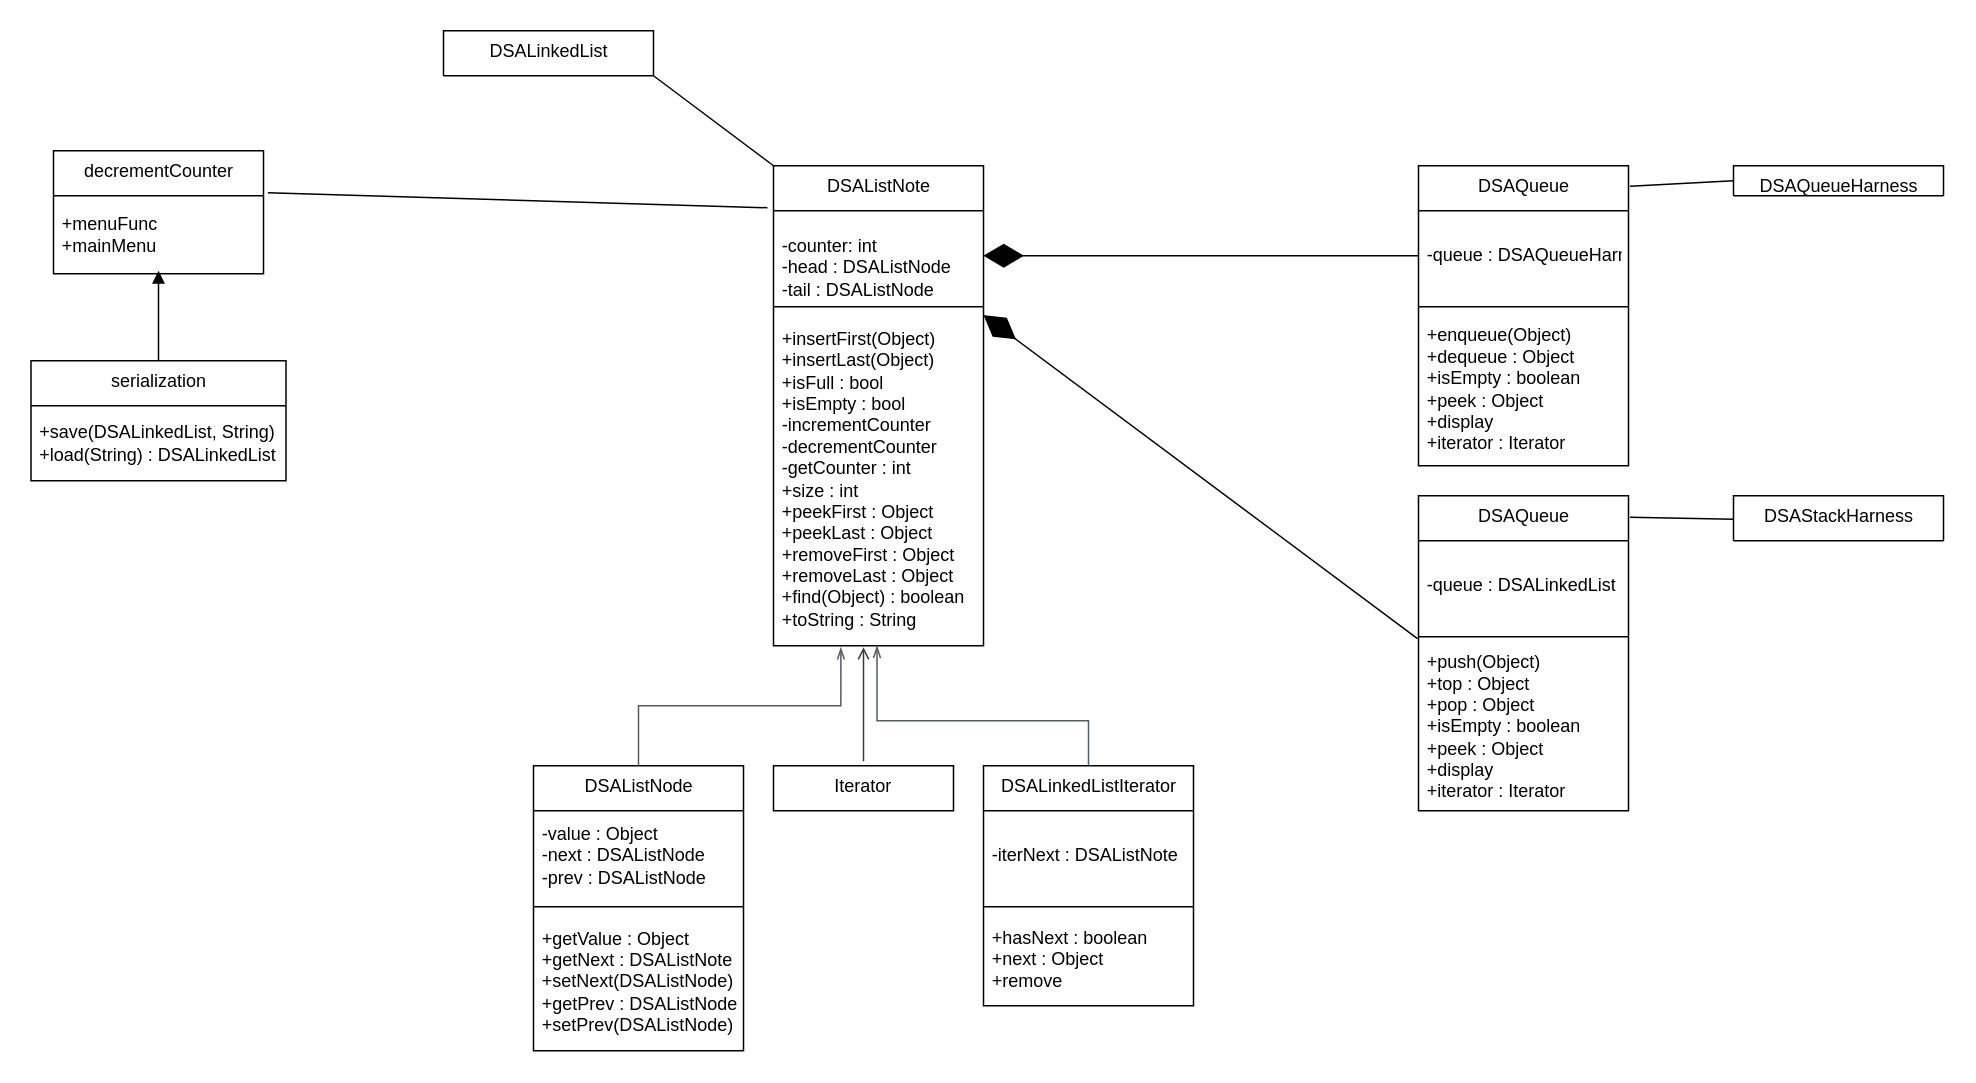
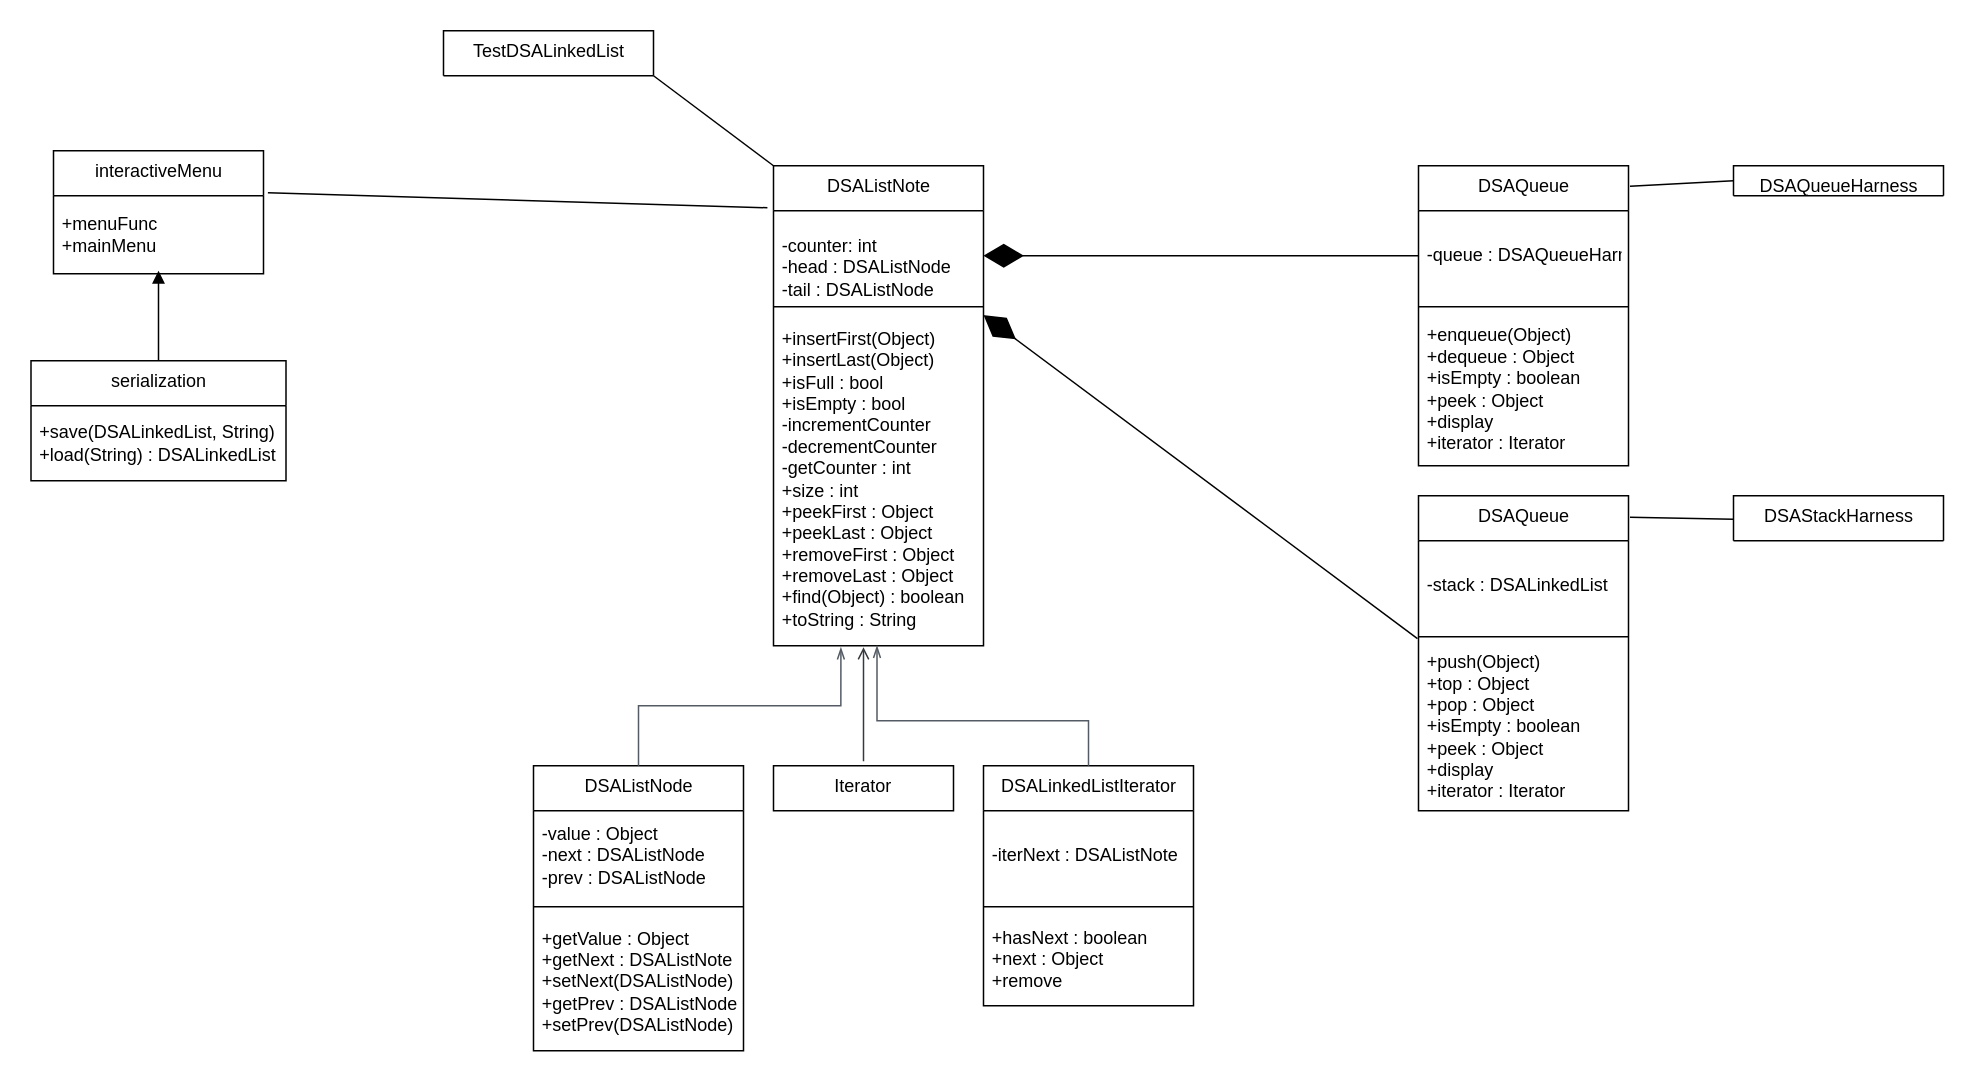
  <mxCell id="0" />
  <mxCell id="1" parent="0" />
  <mxCell id="2" value="DSAListNote" style="swimlane;fontStyle=0;align=center;verticalAlign=top;childLayout=stackLayout;horizontal=1;startSize=30;horizontalStack=0;resizeParent=1;resizeParentMax=0;resizeLast=0;collapsible=0;marginBottom=0;html=1;" parent="1" vertex="1"><mxGeometry x="515" y="110" width="140" height="320" as="geometry" /></mxCell>
  <mxCell id="3" value="&lt;br&gt;-counter: int&amp;nbsp;&lt;br&gt;-head : DSAListNode&lt;br&gt;-tail : DSAListNode" style="text;html=1;strokeColor=none;fillColor=none;align=left;verticalAlign=middle;spacingLeft=4;spacingRight=4;overflow=hidden;rotatable=0;points=[[0,0.5],[1,0.5]];portConstraint=eastwest;" parent="2" vertex="1"><mxGeometry y="30" width="140" height="60" as="geometry" /></mxCell>
  <mxCell id="4" value="" style="line;strokeWidth=1;fillColor=none;align=left;verticalAlign=middle;spacingTop=-1;spacingLeft=3;spacingRight=3;rotatable=0;labelPosition=right;points=[];portConstraint=eastwest;" parent="2" vertex="1"><mxGeometry y="90" width="140" height="8" as="geometry" /></mxCell>
  <mxCell id="5" value="+insertFirst(Object)&lt;br&gt;+insertLast(Object)&lt;br&gt;+isFull : bool&lt;br&gt;+isEmpty : bool&lt;br&gt;-incrementCounter&lt;br&gt;-decrementCounter&lt;br&gt;-getCounter : int&lt;br&gt;+size : int&lt;br&gt;+peekFirst : Object&lt;br&gt;+peekLast : Object&lt;br&gt;+removeFirst : Object&lt;br&gt;+removeLast : Object&lt;br&gt;+find(Object) : boolean&lt;br&gt;+toString : String" style="text;html=1;strokeColor=none;fillColor=none;align=left;verticalAlign=middle;spacingLeft=4;spacingRight=4;overflow=hidden;rotatable=0;points=[[0,0.5],[1,0.5]];portConstraint=eastwest;" parent="2" vertex="1"><mxGeometry y="98" width="140" height="222" as="geometry" /></mxCell>
  <mxCell id="6" value="DSAListNode" style="swimlane;fontStyle=0;align=center;verticalAlign=top;childLayout=stackLayout;horizontal=1;startSize=30;horizontalStack=0;resizeParent=1;resizeParentMax=0;resizeLast=0;collapsible=0;marginBottom=0;html=1;" parent="1" vertex="1"><mxGeometry x="355" y="510" width="140" height="190" as="geometry" /></mxCell>
  <mxCell id="7" value="-value : Object&lt;br&gt;-next : DSAListNode&lt;br&gt;-prev : DSAListNode" style="text;html=1;strokeColor=none;fillColor=none;align=left;verticalAlign=middle;spacingLeft=4;spacingRight=4;overflow=hidden;rotatable=0;points=[[0,0.5],[1,0.5]];portConstraint=eastwest;" parent="6" vertex="1"><mxGeometry y="30" width="140" height="60" as="geometry" /></mxCell>
  <mxCell id="8" value="" style="line;strokeWidth=1;fillColor=none;align=left;verticalAlign=middle;spacingTop=-1;spacingLeft=3;spacingRight=3;rotatable=0;labelPosition=right;points=[];portConstraint=eastwest;" parent="6" vertex="1"><mxGeometry y="90" width="140" height="8" as="geometry" /></mxCell>
  <mxCell id="9" value="+getValue : Object&lt;br&gt;+getNext : DSAListNote&lt;br&gt;+setNext(DSAListNode)&lt;br&gt;+getPrev : DSAListNode&lt;br&gt;+setPrev(DSAListNode)" style="text;html=1;strokeColor=none;fillColor=none;align=left;verticalAlign=middle;spacingLeft=4;spacingRight=4;overflow=hidden;rotatable=0;points=[[0,0.5],[1,0.5]];portConstraint=eastwest;" parent="6" vertex="1"><mxGeometry y="98" width="140" height="92" as="geometry" /></mxCell>
  <mxCell id="10" value="Iterator" style="shape=note2;boundedLbl=1;whiteSpace=wrap;html=1;size=0;verticalAlign=top;align=center;" parent="1" vertex="1"><mxGeometry x="515" y="510" width="120" height="30" as="geometry" /></mxCell>
  <mxCell id="11" value="DSALinkedListIterator" style="swimlane;fontStyle=0;align=center;verticalAlign=top;childLayout=stackLayout;horizontal=1;startSize=30;horizontalStack=0;resizeParent=1;resizeParentMax=0;resizeLast=0;collapsible=0;marginBottom=0;html=1;" parent="1" vertex="1"><mxGeometry x="655" y="510" width="140" height="160" as="geometry" /></mxCell>
  <mxCell id="12" value="-iterNext : DSAListNote" style="text;html=1;strokeColor=none;fillColor=none;align=left;verticalAlign=middle;spacingLeft=4;spacingRight=4;overflow=hidden;rotatable=0;points=[[0,0.5],[1,0.5]];portConstraint=eastwest;" parent="11" vertex="1"><mxGeometry y="30" width="140" height="60" as="geometry" /></mxCell>
  <mxCell id="13" value="" style="line;strokeWidth=1;fillColor=none;align=left;verticalAlign=middle;spacingTop=-1;spacingLeft=3;spacingRight=3;rotatable=0;labelPosition=right;points=[];portConstraint=eastwest;" parent="11" vertex="1"><mxGeometry y="90" width="140" height="8" as="geometry" /></mxCell>
  <mxCell id="14" value="+hasNext : boolean&lt;br&gt;+next : Object&lt;br&gt;+remove&amp;nbsp;" style="text;html=1;strokeColor=none;fillColor=none;align=left;verticalAlign=middle;spacingLeft=4;spacingRight=4;overflow=hidden;rotatable=0;points=[[0,0.5],[1,0.5]];portConstraint=eastwest;" parent="11" vertex="1"><mxGeometry y="98" width="140" height="62" as="geometry" /></mxCell>
- <mxCell id="15" value="DSALinkedList" style="swimlane;fontStyle=0;align=center;verticalAlign=top;childLayout=stackLayout;horizontal=1;startSize=30;horizontalStack=0;resizeParent=1;resizeParentMax=0;resizeLast=0;collapsible=0;marginBottom=0;html=1;" parent="1" vertex="1"><mxGeometry x="295" y="20" width="140" height="30" as="geometry" /></mxCell>
+ <mxCell id="15" value="TestDSALinkedList" style="swimlane;fontStyle=0;align=center;verticalAlign=top;childLayout=stackLayout;horizontal=1;startSize=30;horizontalStack=0;resizeParent=1;resizeParentMax=0;resizeLast=0;collapsible=0;marginBottom=0;html=1;" parent="1" vertex="1"><mxGeometry x="295" y="20" width="140" height="30" as="geometry" /></mxCell>
  <mxCell id="16" value="" style="endArrow=none;html=1;entryX=1;entryY=0.5;entryDx=0;entryDy=0;exitX=0;exitY=0;exitDx=0;exitDy=0;" parent="1" source="2" edge="1"><mxGeometry width="50" height="50" relative="1" as="geometry"><mxPoint x="615" y="390" as="sourcePoint" /><mxPoint x="435" y="50" as="targetPoint" /></mxGeometry></mxCell>
  <mxCell id="17" value="DSAQueue" style="swimlane;fontStyle=0;align=center;verticalAlign=top;childLayout=stackLayout;horizontal=1;startSize=30;horizontalStack=0;resizeParent=1;resizeParentMax=0;resizeLast=0;collapsible=0;marginBottom=0;html=1;" parent="1" vertex="1"><mxGeometry x="945" y="110" width="140" height="200" as="geometry" /></mxCell>
  <mxCell id="18" value="-queue : DSAQueueHarness" style="text;html=1;strokeColor=none;fillColor=none;align=left;verticalAlign=middle;spacingLeft=4;spacingRight=4;overflow=hidden;rotatable=0;points=[[0,0.5],[1,0.5]];portConstraint=eastwest;" parent="17" vertex="1"><mxGeometry y="30" width="140" height="60" as="geometry" /></mxCell>
  <mxCell id="19" value="" style="line;strokeWidth=1;fillColor=none;align=left;verticalAlign=middle;spacingTop=-1;spacingLeft=3;spacingRight=3;rotatable=0;labelPosition=right;points=[];portConstraint=eastwest;" parent="17" vertex="1"><mxGeometry y="90" width="140" height="8" as="geometry" /></mxCell>
  <mxCell id="20" value="+enqueue(Object)&lt;br&gt;+dequeue : Object&lt;br&gt;+isEmpty : boolean&lt;br&gt;+peek : Object&lt;br&gt;+display&lt;br&gt;+iterator : Iterator" style="text;html=1;strokeColor=none;fillColor=none;align=left;verticalAlign=middle;spacingLeft=4;spacingRight=4;overflow=hidden;rotatable=0;points=[[0,0.5],[1,0.5]];portConstraint=eastwest;" parent="17" vertex="1"><mxGeometry y="98" width="140" height="102" as="geometry" /></mxCell>
  <mxCell id="21" value="" style="endArrow=diamondThin;endFill=1;endSize=24;html=1;entryX=1;entryY=0.5;entryDx=0;entryDy=0;exitX=0;exitY=0.5;exitDx=0;exitDy=0;" parent="1" source="18" target="3" edge="1"><mxGeometry width="160" relative="1" as="geometry"><mxPoint x="675" y="330" as="sourcePoint" /><mxPoint x="835" y="330" as="targetPoint" /></mxGeometry></mxCell>
  <mxCell id="22" value="DSAQueue" style="swimlane;fontStyle=0;align=center;verticalAlign=top;childLayout=stackLayout;horizontal=1;startSize=30;horizontalStack=0;resizeParent=1;resizeParentMax=0;resizeLast=0;collapsible=0;marginBottom=0;html=1;" parent="1" vertex="1"><mxGeometry x="945" y="330" width="140" height="210" as="geometry" /></mxCell>
- <mxCell id="23" value="-queue : DSALinkedList" style="text;html=1;strokeColor=none;fillColor=none;align=left;verticalAlign=middle;spacingLeft=4;spacingRight=4;overflow=hidden;rotatable=0;points=[[0,0.5],[1,0.5]];portConstraint=eastwest;" parent="22" vertex="1"><mxGeometry y="30" width="140" height="60" as="geometry" /></mxCell>
+ <mxCell id="23" value="-stack : DSALinkedList" style="text;html=1;strokeColor=none;fillColor=none;align=left;verticalAlign=middle;spacingLeft=4;spacingRight=4;overflow=hidden;rotatable=0;points=[[0,0.5],[1,0.5]];portConstraint=eastwest;" parent="22" vertex="1"><mxGeometry y="30" width="140" height="60" as="geometry" /></mxCell>
  <mxCell id="24" value="" style="line;strokeWidth=1;fillColor=none;align=left;verticalAlign=middle;spacingTop=-1;spacingLeft=3;spacingRight=3;rotatable=0;labelPosition=right;points=[];portConstraint=eastwest;" parent="22" vertex="1"><mxGeometry y="90" width="140" height="8" as="geometry" /></mxCell>
  <mxCell id="25" value="+push(Object)&lt;br&gt;+top : Object&lt;br&gt;+pop : Object&lt;br&gt;+isEmpty : boolean&lt;br&gt;+peek : Object&lt;br&gt;+display&lt;br&gt;+iterator : Iterator" style="text;html=1;strokeColor=none;fillColor=none;align=left;verticalAlign=middle;spacingLeft=4;spacingRight=4;overflow=hidden;rotatable=0;points=[[0,0.5],[1,0.5]];portConstraint=eastwest;" parent="22" vertex="1"><mxGeometry y="98" width="140" height="112" as="geometry" /></mxCell>
  <mxCell id="26" value="" style="endArrow=diamondThin;endFill=1;endSize=24;html=1;entryX=1;entryY=0.5;entryDx=0;entryDy=0;exitX=-0.005;exitY=-0.025;exitDx=0;exitDy=0;exitPerimeter=0;" parent="1" source="25" edge="1"><mxGeometry width="160" relative="1" as="geometry"><mxPoint x="945" y="209.58" as="sourcePoint" /><mxPoint x="655" y="209.58" as="targetPoint" /></mxGeometry></mxCell>
  <mxCell id="27" value="DSAQueueHarness" style="swimlane;fontStyle=0;align=center;verticalAlign=top;childLayout=stackLayout;horizontal=1;startSize=30;horizontalStack=0;resizeParent=1;resizeParentMax=0;resizeLast=0;collapsible=0;marginBottom=0;html=1;" parent="1" vertex="1"><mxGeometry x="1155" y="110" width="140" height="20" as="geometry" /></mxCell>
  <mxCell id="28" value="DSAStackHarness" style="swimlane;fontStyle=0;align=center;verticalAlign=top;childLayout=stackLayout;horizontal=1;startSize=30;horizontalStack=0;resizeParent=1;resizeParentMax=0;resizeLast=0;collapsible=0;marginBottom=0;html=1;" parent="1" vertex="1"><mxGeometry x="1155" y="330" width="140" height="30" as="geometry" /></mxCell>
  <mxCell id="29" value="" style="endArrow=none;html=1;entryX=1.007;entryY=0.068;entryDx=0;entryDy=0;entryPerimeter=0;exitX=0;exitY=0.5;exitDx=0;exitDy=0;" parent="1" source="27" target="17" edge="1"><mxGeometry width="50" height="50" relative="1" as="geometry"><mxPoint x="1175" y="320" as="sourcePoint" /><mxPoint x="1225" y="270" as="targetPoint" /></mxGeometry></mxCell>
  <mxCell id="30" value="" style="endArrow=none;html=1;entryX=1.007;entryY=0.068;entryDx=0;entryDy=0;entryPerimeter=0;exitX=0;exitY=0.5;exitDx=0;exitDy=0;" parent="1" edge="1"><mxGeometry width="50" height="50" relative="1" as="geometry"><mxPoint x="1155" y="345.7" as="sourcePoint" /><mxPoint x="1085.98" y="344.3" as="targetPoint" /></mxGeometry></mxCell>
  <mxCell id="31" value="" style="edgeStyle=orthogonalEdgeStyle;html=1;endArrow=none;elbow=vertical;startArrow=open;startFill=0;strokeColor=#36393d;rounded=0;fillColor=#eeeeee;" parent="1" edge="1"><mxGeometry width="100" relative="1" as="geometry"><mxPoint x="575" y="431" as="sourcePoint" /><mxPoint x="575" y="507" as="targetPoint" /><Array as="points"><mxPoint x="575" y="431" /><mxPoint x="575" y="507" /></Array></mxGeometry></mxCell>
  <mxCell id="32" value="" style="edgeStyle=orthogonalEdgeStyle;html=1;endArrow=none;elbow=vertical;startArrow=openThin;startFill=0;strokeColor=#545B64;rounded=0;entryX=0.5;entryY=0;entryDx=0;entryDy=0;" edge="1" parent="1" target="11"><mxGeometry width="100" relative="1" as="geometry"><mxPoint x="584" y="430" as="sourcePoint" /><mxPoint x="815" y="490" as="targetPoint" /><Array as="points"><mxPoint x="584" y="480" /><mxPoint x="725" y="480" /></Array></mxGeometry></mxCell>
  <mxCell id="33" value="" style="edgeStyle=orthogonalEdgeStyle;html=1;endArrow=none;elbow=vertical;startArrow=openThin;startFill=0;strokeColor=#545B64;rounded=0;entryX=0.5;entryY=0;entryDx=0;entryDy=0;exitX=0.321;exitY=1.005;exitDx=0;exitDy=0;exitPerimeter=0;" edge="1" parent="1" source="5" target="6"><mxGeometry width="100" relative="1" as="geometry"><mxPoint x="375" y="430" as="sourcePoint" /><mxPoint x="475" y="430" as="targetPoint" /><Array as="points"><mxPoint x="560" y="470" /><mxPoint x="425" y="470" /></Array></mxGeometry></mxCell>
- <mxCell id="34" value="decrementCounter" style="swimlane;fontStyle=0;align=center;verticalAlign=top;childLayout=stackLayout;horizontal=1;startSize=30;horizontalStack=0;resizeParent=1;resizeParentMax=0;resizeLast=0;collapsible=0;marginBottom=0;html=1;" vertex="1" parent="1"><mxGeometry x="35" y="100" width="140" height="82" as="geometry" /></mxCell>
+ <mxCell id="34" value="interactiveMenu" style="swimlane;fontStyle=0;align=center;verticalAlign=top;childLayout=stackLayout;horizontal=1;startSize=30;horizontalStack=0;resizeParent=1;resizeParentMax=0;resizeLast=0;collapsible=0;marginBottom=0;html=1;" vertex="1" parent="1"><mxGeometry x="35" y="100" width="140" height="82" as="geometry" /></mxCell>
  <mxCell id="35" value="+menuFunc&lt;br&gt;+mainMenu" style="text;html=1;strokeColor=none;fillColor=none;align=left;verticalAlign=middle;spacingLeft=4;spacingRight=4;overflow=hidden;rotatable=0;points=[[0,0.5],[1,0.5]];portConstraint=eastwest;" vertex="1" parent="34"><mxGeometry y="30" width="140" height="52" as="geometry" /></mxCell>
  <mxCell id="36" value="serialization" style="swimlane;fontStyle=0;align=center;verticalAlign=top;childLayout=stackLayout;horizontal=1;startSize=30;horizontalStack=0;resizeParent=1;resizeParentMax=0;resizeLast=0;collapsible=0;marginBottom=0;html=1;" vertex="1" parent="1"><mxGeometry x="20" y="240" width="170" height="80" as="geometry" /></mxCell>
  <mxCell id="37" value="+save(DSALinkedList, String)&lt;br&gt;+load(String) : DSALinkedList" style="text;html=1;strokeColor=none;fillColor=none;align=left;verticalAlign=middle;spacingLeft=4;spacingRight=4;overflow=hidden;rotatable=0;points=[[0,0.5],[1,0.5]];portConstraint=eastwest;" vertex="1" parent="36"><mxGeometry y="30" width="170" height="50" as="geometry" /></mxCell>
  <mxCell id="38" value="" style="endArrow=block;html=1;rounded=0;exitX=0.5;exitY=0;exitDx=0;exitDy=0;entryX=0.5;entryY=0.962;entryDx=0;entryDy=0;entryPerimeter=0;" edge="1" parent="1" source="36" target="35"><mxGeometry width="50" height="50" relative="1" as="geometry"><mxPoint x="225" y="430" as="sourcePoint" /><mxPoint x="105" y="190" as="targetPoint" /></mxGeometry></mxCell>
  <mxCell id="39" value="" style="endArrow=none;html=1;rounded=0;entryX=-0.029;entryY=-0.033;entryDx=0;entryDy=0;entryPerimeter=0;exitX=1.021;exitY=-0.038;exitDx=0;exitDy=0;exitPerimeter=0;" edge="1" parent="1" source="35" target="3"><mxGeometry width="50" height="50" relative="1" as="geometry"><mxPoint x="275" y="430" as="sourcePoint" /><mxPoint x="325" y="380" as="targetPoint" /></mxGeometry></mxCell>
